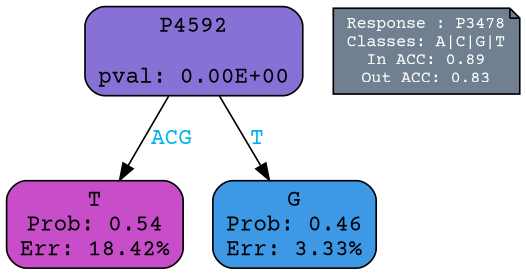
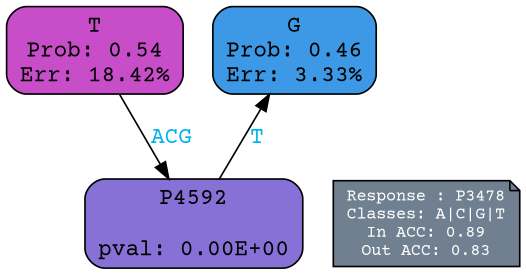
  digraph {
    fontname="Courier Prime"
    ranksep=equally
    splines=polylines
    node [color=black fontname="Courier Prime" shape=box style="filled, rounded"]
    edge [fontcolor=deepskyblue2 fontname="Courier Prime"]
    n1 [fillcolor="#c84ec9" label="T\nProb: 0.54\nErr: 18.42%"]
    n2 [fillcolor="#3d99e5" label="G\nProb: 0.46\nErr: 3.33%"]
    n3 [align=left fillcolor=slategray fontcolor=white fontsize=10 label="Response : P3478\nClasses: A|C|G|T\nIn ACC: 0.89\nOut ACC: 0.83\n" shape=note style=filled]
    n4 [fillcolor="#8871d6" label="P4592\n\npval: 0.00E+00"]
    subgraph sub_1 {
      rank=same
      n1
      n2
    }
    subgraph sub_2 {
      rank=same
      n3
      n4
    }
-   n4 -> n1 [label=ACG]
+   n1 -> n4 [label=ACG]
    n4 -> n2 [label=T]
  }
